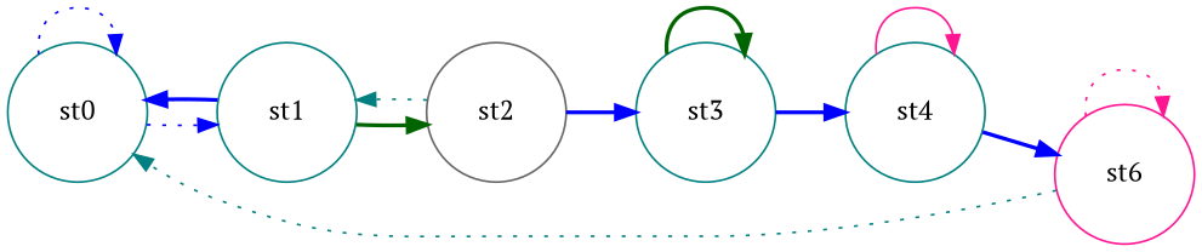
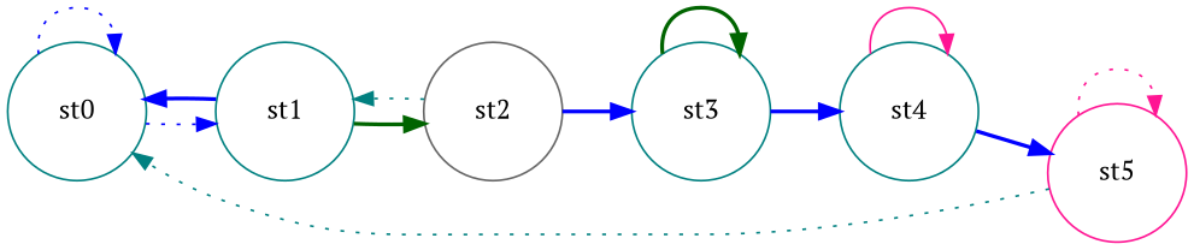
  digraph {
    rankdir=LR
    fontname="PT Serif"
    node [color=teal fixedsize=true shape=circle style=unfilled fontname="PT Serif"]
    edge [color=blue style=bold fontname="PT Serif"]
    st0 [width=1]
    st1 [width=1]
    st2 [color=gray40 width=1]
    st3 [width=1]
    st4 [width=1]
-   st5 [color=deeppink width=1 label=st6]
+   st5 [color=deeppink width=1]
    st0 -> st0 [style=dotted]
    st0 -> st1 [style=dotted]
    st1 -> st0
    st1 -> st2 [color=darkgreen]
    st2 -> st1 [color=teal style=dotted]
    st2 -> st3
    st3 -> st3 [color=darkgreen]
    st3 -> st4
    st4 -> st4 [color=deeppink style=solid]
    st4 -> st5
    st5 -> st0 [color=teal style=dotted]
    st5 -> st5 [color=deeppink style=dotted]
  }
